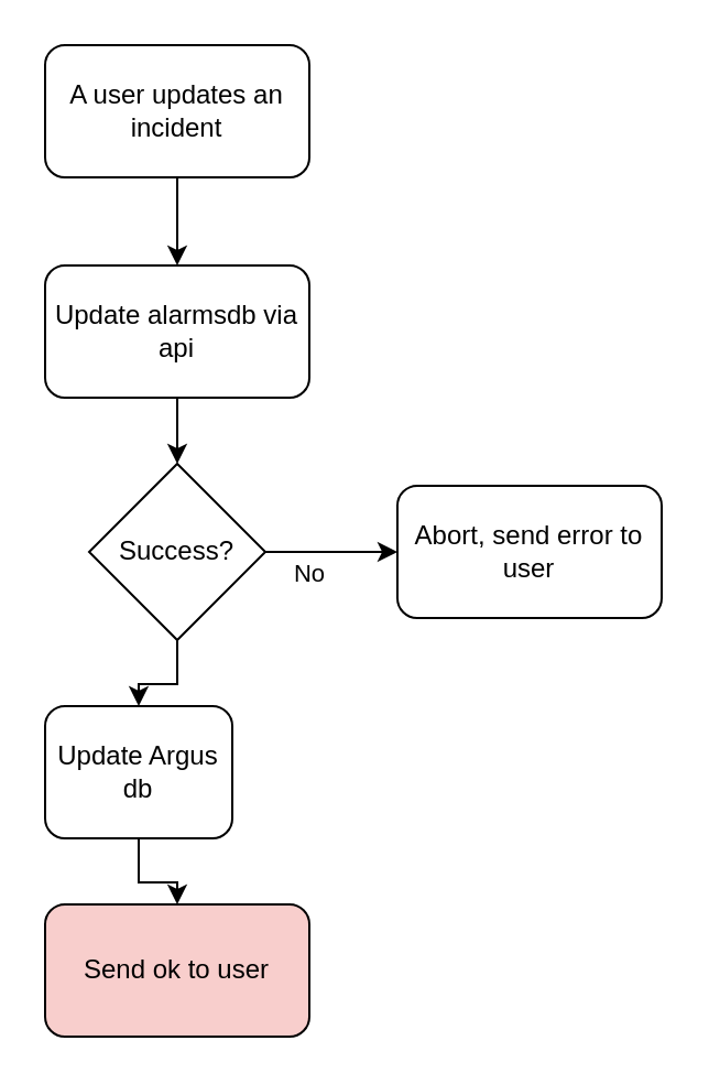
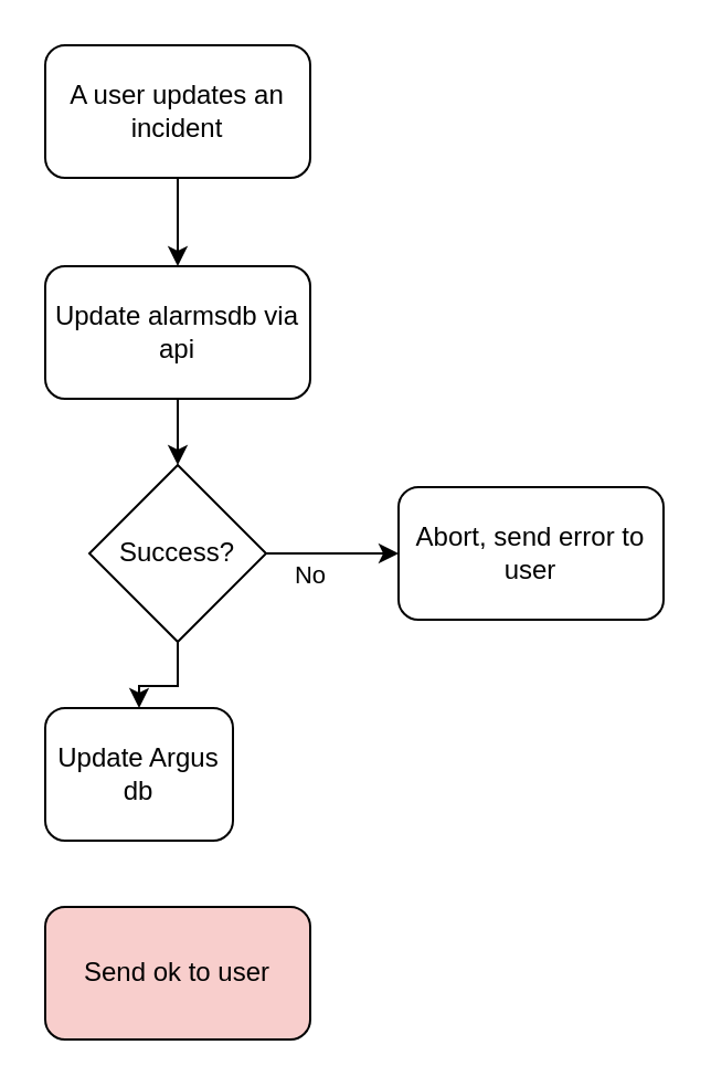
  <mxCell id="0" />
  <mxCell id="1" parent="0" />
  <mxCell id="2" value="" style="edgeStyle=orthogonalEdgeStyle;rounded=0;orthogonalLoop=1;jettySize=auto;html=1;" edge="1" parent="1" source="3" target="5"><mxGeometry relative="1" as="geometry" /></mxCell>
  <mxCell id="3" value="A user updates an incident" style="rounded=1;whiteSpace=wrap;html=1;" vertex="1" parent="1"><mxGeometry x="20" y="20" width="120" height="60" as="geometry" /></mxCell>
  <mxCell id="4" value="" style="edgeStyle=orthogonalEdgeStyle;rounded=0;orthogonalLoop=1;jettySize=auto;html=1;" edge="1" parent="1" source="5" target="8"><mxGeometry relative="1" as="geometry" /></mxCell>
  <mxCell id="5" value="Update alarmsdb via api" style="whiteSpace=wrap;html=1;rounded=1;" vertex="1" parent="1"><mxGeometry x="20" y="120" width="120" height="60" as="geometry" /></mxCell>
  <mxCell id="6" value="No" style="edgeStyle=orthogonalEdgeStyle;rounded=0;orthogonalLoop=1;jettySize=auto;html=1;" edge="1" parent="1" source="8" target="11"><mxGeometry x="-0.333" y="-10" relative="1" as="geometry"><mxPoint as="offset" /></mxGeometry></mxCell>
  <mxCell id="7" value="Yes" style="edgeStyle=orthogonalEdgeStyle;rounded=0;orthogonalLoop=1;jettySize=auto;html=1;" edge="1" parent="1" source="8" target="10"><mxGeometry x="0.2" y="20" relative="1" as="geometry"><mxPoint as="offset" /></mxGeometry></mxCell>
  <mxCell id="8" value="Success?" style="rhombus;whiteSpace=wrap;html=1;" vertex="1" parent="1"><mxGeometry x="40" y="210" width="80" height="80" as="geometry" /></mxCell>
- <mxCell id="9" value="" style="edgeStyle=orthogonalEdgeStyle;rounded=0;orthogonalLoop=1;jettySize=auto;html=1;" edge="1" parent="1" source="10" target="12"><mxGeometry relative="1" as="geometry" /></mxCell>
  <mxCell id="10" value="Update Argus db" style="rounded=1;whiteSpace=wrap;html=1;" vertex="1" parent="1"><mxGeometry x="20" y="320" width="85" height="60" as="geometry" /></mxCell>
  <mxCell id="11" value="Abort, send error to user" style="rounded=1;whiteSpace=wrap;html=1;" vertex="1" parent="1"><mxGeometry x="180" y="220" width="120" height="60" as="geometry" /></mxCell>
  <mxCell id="12" value="Send ok to user" style="rounded=1;whiteSpace=wrap;html=1;fillColor=#f8cecc;" vertex="1" parent="1"><mxGeometry x="20" y="410" width="120" height="60" as="geometry" /></mxCell>
